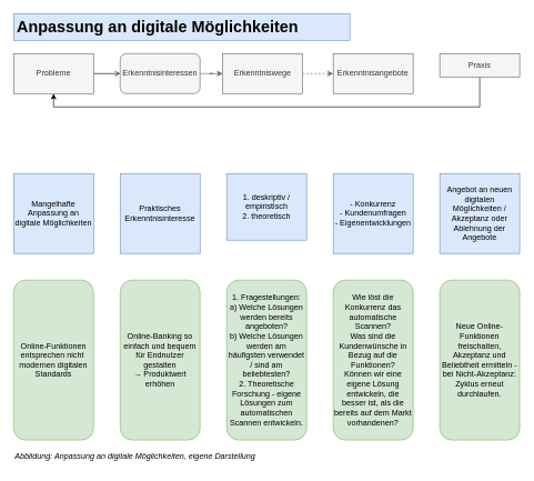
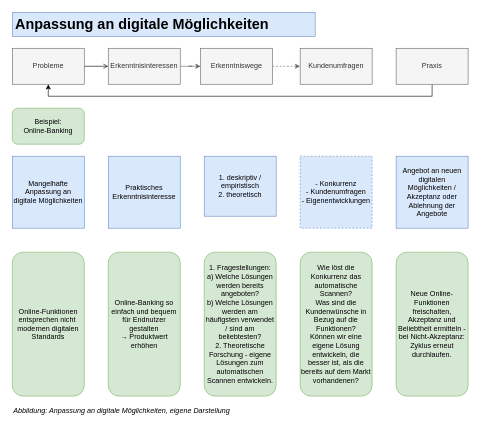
  <mxCell id="0" />
  <mxCell id="1" parent="0" />
  <mxCell id="2" value="" style="edgeStyle=orthogonalEdgeStyle;rounded=0;orthogonalLoop=1;jettySize=auto;html=1;endArrow=open;" parent="1" source="3" target="5" edge="1"><mxGeometry relative="1" as="geometry" /></mxCell>
  <mxCell id="3" value="Probleme" style="rounded=0;whiteSpace=wrap;html=1;fillColor=#f5f5f5;fontColor=#333333;strokeColor=#666666;" parent="1" vertex="1"><mxGeometry x="20" y="80" width="120" height="60" as="geometry" /></mxCell>
  <mxCell id="4" value="" style="edgeStyle=orthogonalEdgeStyle;rounded=0;orthogonalLoop=1;jettySize=auto;html=1;fillColor=#f5f5f5;strokeColor=#666666;" parent="1" source="5" target="10" edge="1"><mxGeometry relative="1" as="geometry" /></mxCell>
- <mxCell id="5" value="Erkenntnisinteressen" style="whiteSpace=wrap;html=1;fillColor=#f5f5f5;fontColor=#333333;strokeColor=#666666;rounded=1;" parent="1" vertex="1"><mxGeometry x="180" y="80" width="120" height="60" as="geometry" /></mxCell>
+ <mxCell id="5" value="Erkenntnisinteressen" style="rounded=0;whiteSpace=wrap;html=1;fillColor=#f5f5f5;fontColor=#333333;strokeColor=#666666;" parent="1" vertex="1"><mxGeometry x="180" y="80" width="120" height="60" as="geometry" /></mxCell>
  <mxCell id="6" style="edgeStyle=orthogonalEdgeStyle;rounded=0;orthogonalLoop=1;jettySize=auto;html=1;entryX=0.5;entryY=1;entryDx=0;entryDy=0;" parent="1" source="7" target="3" edge="1"><mxGeometry relative="1" as="geometry"><Array as="points"><mxPoint x="720" y="160" /><mxPoint x="80" y="160" /></Array></mxGeometry></mxCell>
- <mxCell id="7" value="Praxis" style="rounded=0;whiteSpace=wrap;html=1;fillColor=#f5f5f5;fontColor=#333333;strokeColor=#666666;" parent="1" vertex="1"><mxGeometry x="660" y="80" width="120" height="35" as="geometry" /></mxCell>
- <mxCell id="8" value="Erkenntnisangebote" style="rounded=0;whiteSpace=wrap;html=1;fillColor=#f5f5f5;fontColor=#333333;strokeColor=#666666;" parent="1" vertex="1"><mxGeometry x="500" y="80" width="120" height="60" as="geometry" /></mxCell>
+ <mxCell id="7" value="Praxis" style="rounded=0;whiteSpace=wrap;html=1;fillColor=#f5f5f5;fontColor=#333333;strokeColor=#666666;" parent="1" vertex="1"><mxGeometry x="660" y="80" width="120" height="60" as="geometry" /></mxCell>
+ <mxCell id="8" value="Kundenumfragen" style="rounded=0;whiteSpace=wrap;html=1;fillColor=#f5f5f5;fontColor=#333333;strokeColor=#666666;" parent="1" vertex="1"><mxGeometry x="500" y="80" width="120" height="60" as="geometry" /></mxCell>
  <mxCell id="9" value="" style="edgeStyle=orthogonalEdgeStyle;rounded=0;orthogonalLoop=1;jettySize=auto;html=1;fillColor=#f5f5f5;strokeColor=#666666;dashed=1;" parent="1" source="10" target="8" edge="1"><mxGeometry relative="1" as="geometry" /></mxCell>
  <mxCell id="10" value="Erkenntniswege" style="rounded=0;whiteSpace=wrap;html=1;fillColor=#f5f5f5;fontColor=#333333;strokeColor=#666666;" parent="1" vertex="1"><mxGeometry x="334" y="80" width="120" height="60" as="geometry" /></mxCell>
  <mxCell id="11" value="&lt;div style=&quot;&quot;&gt;&lt;span style=&quot;background-color: initial;&quot;&gt;Mangelhafte Anpassung an digitale Möglichkeiten&lt;/span&gt;&lt;/div&gt;" style="whiteSpace=wrap;html=1;aspect=fixed;align=center;fillColor=#dae8fc;strokeColor=#6c8ebf;" parent="1" vertex="1"><mxGeometry x="20" y="260" width="120" height="120" as="geometry" /></mxCell>
  <mxCell id="12" value="Angebot an neuen digitalen Möglichkeiten /&lt;br&gt;Akzeptanz oder Ablehnung der Angebote" style="whiteSpace=wrap;html=1;aspect=fixed;fillColor=#dae8fc;strokeColor=#6c8ebf;" parent="1" vertex="1"><mxGeometry x="660" y="260" width="120" height="120" as="geometry" /></mxCell>
- <mxCell id="13" value="- Konkurrenz&lt;br&gt;- Kundenumfragen&lt;br&gt;- Eigenentwicklungen" style="whiteSpace=wrap;html=1;aspect=fixed;fillColor=#dae8fc;strokeColor=#6c8ebf;" parent="1" vertex="1"><mxGeometry x="500" y="260" width="120" height="120" as="geometry" /></mxCell>
+ <mxCell id="13" value="- Konkurrenz&lt;br&gt;- Kundenumfragen&lt;br&gt;- Eigenentwicklungen" style="whiteSpace=wrap;html=1;aspect=fixed;fillColor=#dae8fc;strokeColor=#6c8ebf;dashed=1;" parent="1" vertex="1"><mxGeometry x="500" y="260" width="120" height="120" as="geometry" /></mxCell>
  <mxCell id="14" value="&lt;div style=&quot;&quot;&gt;&lt;span style=&quot;background-color: initial;&quot;&gt;1. deskriptiv / empiristisch&lt;/span&gt;&lt;/div&gt;&lt;div style=&quot;&quot;&gt;&lt;span style=&quot;background-color: initial;&quot;&gt;2. theoretisch&lt;/span&gt;&lt;/div&gt;" style="whiteSpace=wrap;html=1;aspect=fixed;align=center;fillColor=#dae8fc;strokeColor=#6c8ebf;" parent="1" vertex="1"><mxGeometry x="340" y="260" width="120" height="100" as="geometry" /></mxCell>
  <mxCell id="15" value="Praktisches Erkenntnisinteresse" style="whiteSpace=wrap;html=1;aspect=fixed;fillColor=#dae8fc;strokeColor=#6c8ebf;" parent="1" vertex="1"><mxGeometry x="180" y="260" width="120" height="120" as="geometry" /></mxCell>
  <mxCell id="16" value="Online-Funktionen entsprechen nicht&amp;nbsp;&lt;br&gt;modernen digitalen Standards" style="rounded=1;whiteSpace=wrap;html=1;align=center;fillColor=#d5e8d4;strokeColor=#82b366;" parent="1" vertex="1"><mxGeometry x="20" y="420" width="120" height="240" as="geometry" /></mxCell>
  <mxCell id="17" value="Wie löst die Konkurrenz das automatische Scannen?&lt;br&gt;Was sind die Kundenwünsche in Bezug auf die Funktionen?&lt;br&gt;Können wir eine eigene Lösung entwickeln, die besser ist, als die bereits auf dem Markt vorhandenen?" style="rounded=1;whiteSpace=wrap;html=1;fillColor=#d5e8d4;strokeColor=#82b366;" parent="1" vertex="1"><mxGeometry x="500" y="420" width="120" height="240" as="geometry" /></mxCell>
  <mxCell id="18" value="Online-Banking so einfach und bequem für Endnutzer gestalten&lt;br&gt;→ Produktwert erhöhen" style="rounded=1;whiteSpace=wrap;html=1;align=center;fillColor=#d5e8d4;strokeColor=#82b366;" parent="1" vertex="1"><mxGeometry x="180" y="420" width="120" height="240" as="geometry" /></mxCell>
  <mxCell id="19" value="1. Fragestellungen:&lt;br&gt;&lt;span style=&quot;background-color: initial;&quot;&gt;a) Welche Lösungen werden bereits angeboten?&lt;/span&gt;&lt;br&gt;&lt;span style=&quot;background-color: initial;&quot;&gt;b) Welche Lösungen werden am häufigsten verwendet / sind am beliebtesten?&lt;/span&gt;&lt;br&gt;2. Theoretische Forschung - eigene Lösungen zum automatischen Scannen entwickeln." style="rounded=1;whiteSpace=wrap;html=1;align=center;fillColor=#d5e8d4;strokeColor=#82b366;" parent="1" vertex="1"><mxGeometry x="340" y="420" width="120" height="240" as="geometry" /></mxCell>
+ <mxCell id="20" value="Beispiel:&lt;br&gt;Online-Banking" style="rounded=1;whiteSpace=wrap;html=1;fillColor=#d5e8d4;strokeColor=#82b366;" parent="1" vertex="1"><mxGeometry x="20" y="180" width="120" height="60" as="geometry" /></mxCell>
  <mxCell id="21" value="&lt;h1&gt;Anpassung an digitale Möglichkeiten&lt;/h1&gt;" style="text;html=1;strokeColor=#6c8ebf;fillColor=#dae8fc;spacing=5;spacingTop=-20;whiteSpace=wrap;overflow=hidden;rounded=0;" parent="1" vertex="1"><mxGeometry x="20" y="20" width="505" height="40" as="geometry" /></mxCell>
  <mxCell id="22" value="Neue Online-Funktionen freischalten, Akzeptanz und Beliebtheit ermitteln -&lt;br&gt;bei Nicht-Akzeptanz:&lt;br&gt;Zyklus erneut durchlaufen." style="rounded=1;whiteSpace=wrap;html=1;fillColor=#d5e8d4;strokeColor=#82b366;" parent="1" vertex="1"><mxGeometry x="660" y="420" width="120" height="240" as="geometry" /></mxCell>
  <mxCell id="23" value="&lt;i&gt;Abbildung: Anpassung an digitale Möglichkeiten, eigene Darstellung&lt;/i&gt;" style="text;html=1;strokeColor=none;fillColor=none;align=left;verticalAlign=middle;whiteSpace=wrap;rounded=0;" parent="1" vertex="1"><mxGeometry x="20" y="670" width="410" height="30" as="geometry" /></mxCell>
